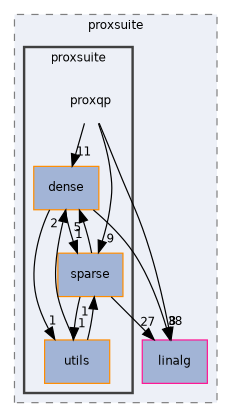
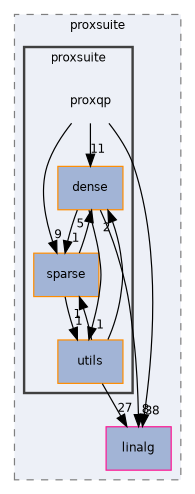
  digraph {
    compound=true
    node [fontname=Helvetica fontsize=10 shape=box color=darkorange fillcolor="#a2b4d6" style="filled,"]
    edge [fontname=Helvetica fontsize=10 headlabel=1 labeldistance=1.5 labelfontname=Helvetica labelfontsize=10]
    n1 [label=proxqp shape=plaintext color=deeppink fillcolor="" style=""]
    n2 [label=dense]
    n3 [label=sparse]
    n4 [label=utils]
    n5 [color=deeppink label=linalg]
    subgraph cluster_1 {
      bgcolor="#edf0f7"
      fontname=Helvetica
      fontsize=10
      label=proxsuite
      pencolor=grey50
      style="filled,dashed,"
      n5
      subgraph cluster_2 {
        bgcolor="#edf0f7"
        fontname=Helvetica
        fontsize=10
        pencolor=grey25
        style="filled,bold,"
        n1
        n2
        n3
        n4
      }
    }
    n1 -> n2 [headlabel=11]
    n1 -> n3 [headlabel=9]
    n1 -> n5 [headlabel=38]
    n2 -> n3
    n2 -> n4
    n2 -> n5 [headlabel=8]
    n3 -> n2 [headlabel=5]
    n3 -> n4
-   n3 -> n5 [headlabel=27]
+   n4 -> n5 [headlabel=27]
    n4 -> n2 [headlabel=2]
    n4 -> n3
  }
